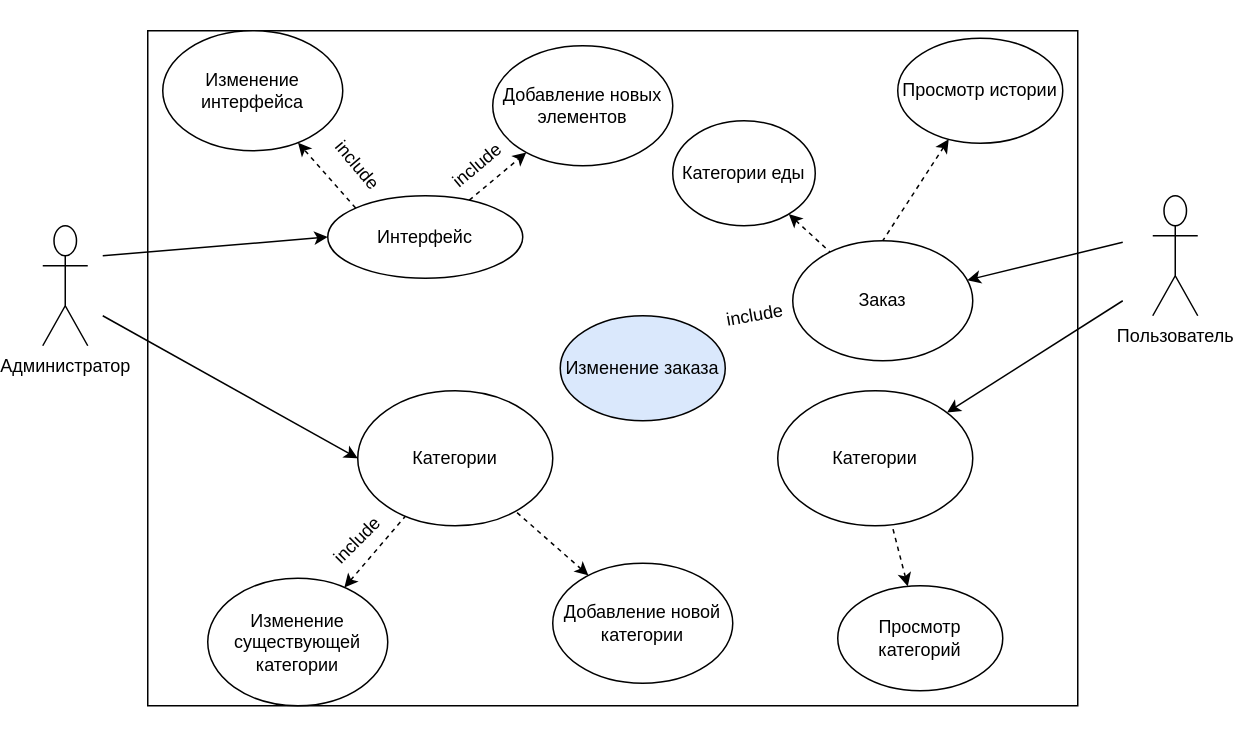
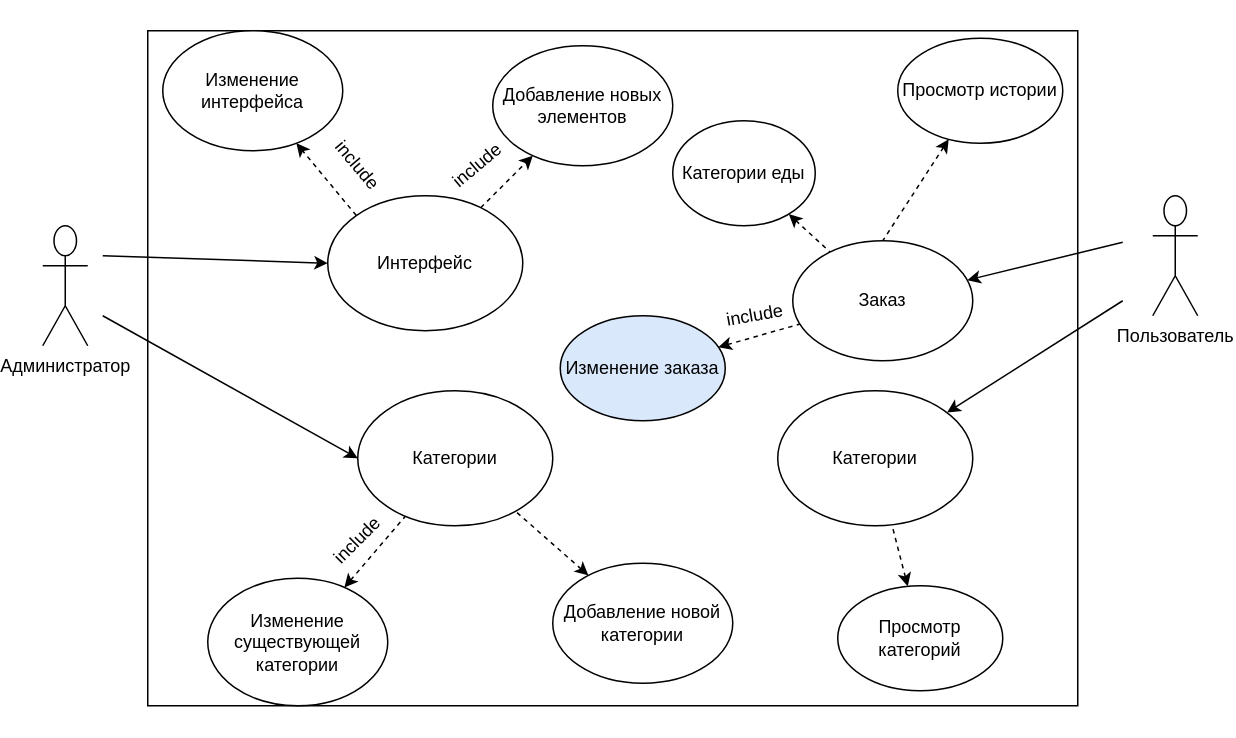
  <mxCell id="0" />
  <mxCell id="1" parent="0" />
  <mxCell id="2" value="Администратор" style="shape=umlActor;verticalLabelPosition=bottom;verticalAlign=top;html=1;outlineConnect=0;" parent="1" vertex="1"><mxGeometry x="20" y="150" width="30" height="80" as="geometry" /></mxCell>
  <mxCell id="3" value="" style="rounded=0;whiteSpace=wrap;html=1;" parent="1" vertex="1"><mxGeometry x="90" y="20" width="620" height="450" as="geometry" /></mxCell>
  <mxCell id="4" value="Пользователь" style="shape=umlActor;verticalLabelPosition=bottom;verticalAlign=top;html=1;outlineConnect=0;" parent="1" vertex="1"><mxGeometry x="760" y="130" width="30" height="80" as="geometry" /></mxCell>
- <mxCell id="5" value="Интерфейс" style="ellipse;whiteSpace=wrap;html=1;" parent="1" vertex="1"><mxGeometry x="210" y="130" width="130" height="55" as="geometry" /></mxCell>
+ <mxCell id="5" value="Интерфейс" style="ellipse;whiteSpace=wrap;html=1;" parent="1" vertex="1"><mxGeometry x="210" y="130" width="130" height="90" as="geometry" /></mxCell>
  <mxCell id="6" value="Категории" style="ellipse;whiteSpace=wrap;html=1;" parent="1" vertex="1"><mxGeometry x="230" y="260" width="130" height="90" as="geometry" /></mxCell>
  <mxCell id="7" value="Изменение существующей категории" style="ellipse;whiteSpace=wrap;html=1;" parent="1" vertex="1"><mxGeometry x="130" y="385" width="120" height="85" as="geometry" /></mxCell>
  <mxCell id="8" value="Добавление новых элементов" style="ellipse;whiteSpace=wrap;html=1;" parent="1" vertex="1"><mxGeometry x="320" y="30" width="120" height="80" as="geometry" /></mxCell>
  <mxCell id="9" value="Добавление новой категории" style="ellipse;whiteSpace=wrap;html=1;" parent="1" vertex="1"><mxGeometry x="360" y="375" width="120" height="80" as="geometry" /></mxCell>
  <mxCell id="10" value="Просмотр категорий" style="ellipse;whiteSpace=wrap;html=1;" parent="1" vertex="1"><mxGeometry x="550" y="390" width="110" height="70" as="geometry" /></mxCell>
  <mxCell id="11" value="" style="endArrow=classic;html=1;entryX=0;entryY=0.5;entryDx=0;entryDy=0;" parent="1" target="5" edge="1"><mxGeometry width="50" height="50" relative="1" as="geometry"><mxPoint x="60" y="170" as="sourcePoint" /><mxPoint x="100" y="100" as="targetPoint" /></mxGeometry></mxCell>
  <mxCell id="12" value="" style="endArrow=classic;html=1;entryX=0;entryY=0.5;entryDx=0;entryDy=0;" parent="1" target="6" edge="1"><mxGeometry width="50" height="50" relative="1" as="geometry"><mxPoint x="60" y="210" as="sourcePoint" /><mxPoint x="120" y="170" as="targetPoint" /></mxGeometry></mxCell>
  <mxCell id="13" value="" style="endArrow=classic;html=1;" parent="1" target="21" edge="1"><mxGeometry width="50" height="50" relative="1" as="geometry"><mxPoint x="740" y="200" as="sourcePoint" /><mxPoint x="680" y="105" as="targetPoint" /></mxGeometry></mxCell>
  <mxCell id="14" value="" style="endArrow=classic;dashed=1;html=1;exitX=0;exitY=0;exitDx=0;exitDy=0;endFill=1;" parent="1" source="5" target="15" edge="1"><mxGeometry width="50" height="50" relative="1" as="geometry"><mxPoint x="360" y="70" as="sourcePoint" /><mxPoint x="410" y="20" as="targetPoint" /></mxGeometry></mxCell>
  <mxCell id="15" value="Изменение интерфейса" style="ellipse;whiteSpace=wrap;html=1;" parent="1" vertex="1"><mxGeometry x="100" y="20" width="120" height="80" as="geometry" /></mxCell>
  <mxCell id="16" value="include" style="text;html=1;strokeColor=none;fillColor=none;align=center;verticalAlign=middle;whiteSpace=wrap;rounded=0;rotation=-10;" parent="1" vertex="1"><mxGeometry x="475" y="200" width="40" height="20" as="geometry" /></mxCell>
  <mxCell id="17" value="include" style="text;html=1;strokeColor=none;fillColor=none;align=center;verticalAlign=middle;whiteSpace=wrap;rounded=0;rotation=50;" parent="1" vertex="1"><mxGeometry x="210" y="100" width="40" height="20" as="geometry" /></mxCell>
  <mxCell id="18" value="" style="endArrow=none;dashed=1;html=1;endFill=0;startArrow=classic;startFill=1;" edge="1" parent="1" source="7" target="6"><mxGeometry width="50" height="50" relative="1" as="geometry"><mxPoint x="210" y="370" as="sourcePoint" /><mxPoint x="260" y="320" as="targetPoint" /></mxGeometry></mxCell>
  <mxCell id="19" value="" style="endArrow=none;dashed=1;html=1;endFill=0;startArrow=classic;startFill=1;" edge="1" parent="1" source="9" target="6"><mxGeometry width="50" height="50" relative="1" as="geometry"><mxPoint x="251.863" y="397.054" as="sourcePoint" /><mxPoint x="320.032" y="347.493" as="targetPoint" /></mxGeometry></mxCell>
  <mxCell id="20" value="" style="endArrow=classic;dashed=1;html=1;endFill=1;" edge="1" parent="1" source="5" target="8"><mxGeometry width="50" height="50" relative="1" as="geometry"><mxPoint x="329.038" y="143.18" as="sourcePoint" /><mxPoint x="245.743" y="95.885" as="targetPoint" /></mxGeometry></mxCell>
  <mxCell id="21" value="Категории" style="ellipse;whiteSpace=wrap;html=1;" vertex="1" parent="1"><mxGeometry x="510" y="260" width="130" height="90" as="geometry" /></mxCell>
  <mxCell id="22" value="" style="endArrow=none;dashed=1;html=1;endFill=0;startArrow=classic;startFill=1;" edge="1" parent="1" source="10" target="21"><mxGeometry width="50" height="50" relative="1" as="geometry"><mxPoint x="408.095" y="387.761" as="sourcePoint" /><mxPoint x="389.611" y="356.65" as="targetPoint" /></mxGeometry></mxCell>
  <mxCell id="23" value="Заказ" style="ellipse;whiteSpace=wrap;html=1;" vertex="1" parent="1"><mxGeometry x="520" y="160" width="120" height="80" as="geometry" /></mxCell>
  <mxCell id="24" value="" style="endArrow=classic;html=1;" edge="1" parent="1" target="23"><mxGeometry width="50" height="50" relative="1" as="geometry"><mxPoint x="740" y="161" as="sourcePoint" /><mxPoint x="639.998" y="230.001" as="targetPoint" /></mxGeometry></mxCell>
  <mxCell id="25" value="Изменение заказа" style="ellipse;whiteSpace=wrap;html=1;fillColor=#dae8fc;" vertex="1" parent="1"><mxGeometry x="365" y="210" width="110" height="70" as="geometry" /></mxCell>
+ <mxCell id="26" value="" style="endArrow=none;dashed=1;html=1;endFill=0;startArrow=classic;startFill=1;" edge="1" parent="1" source="25" target="23"><mxGeometry width="50" height="50" relative="1" as="geometry"><mxPoint x="541.131" y="210.003" as="sourcePoint" /><mxPoint x="530.004" y="164.001" as="targetPoint" /></mxGeometry></mxCell>
  <mxCell id="27" value="Просмотр истории" style="ellipse;whiteSpace=wrap;html=1;" vertex="1" parent="1"><mxGeometry x="590" y="25" width="110" height="70" as="geometry" /></mxCell>
  <mxCell id="28" value="" style="endArrow=none;dashed=1;html=1;endFill=0;startArrow=classic;startFill=1;entryX=0.5;entryY=0;entryDx=0;entryDy=0;" edge="1" parent="1" source="27" target="23"><mxGeometry width="50" height="50" relative="1" as="geometry"><mxPoint x="494.907" y="210.291" as="sourcePoint" /><mxPoint x="540.285" y="196.415" as="targetPoint" /></mxGeometry></mxCell>
  <mxCell id="29" value="include" style="text;html=1;strokeColor=none;fillColor=none;align=center;verticalAlign=middle;whiteSpace=wrap;rounded=0;rotation=-45;" vertex="1" parent="1"><mxGeometry x="210" y="350" width="40" height="20" as="geometry" /></mxCell>
  <mxCell id="30" value="include" style="text;html=1;strokeColor=none;fillColor=none;align=center;verticalAlign=middle;whiteSpace=wrap;rounded=0;rotation=-40;" vertex="1" parent="1"><mxGeometry x="290" y="100" width="40" height="20" as="geometry" /></mxCell>
  <mxCell id="31" value="" style="endArrow=none;dashed=1;html=1;endFill=0;startArrow=classic;startFill=1;" edge="1" parent="1" source="32" target="23"><mxGeometry width="50" height="50" relative="1" as="geometry"><mxPoint x="475.004" y="176.382" as="sourcePoint" /><mxPoint x="541.434" y="149.999" as="targetPoint" /></mxGeometry></mxCell>
  <mxCell id="32" value="Категории еды" style="ellipse;whiteSpace=wrap;html=1;" vertex="1" parent="1"><mxGeometry x="440" y="80" width="95" height="70" as="geometry" /></mxCell>
